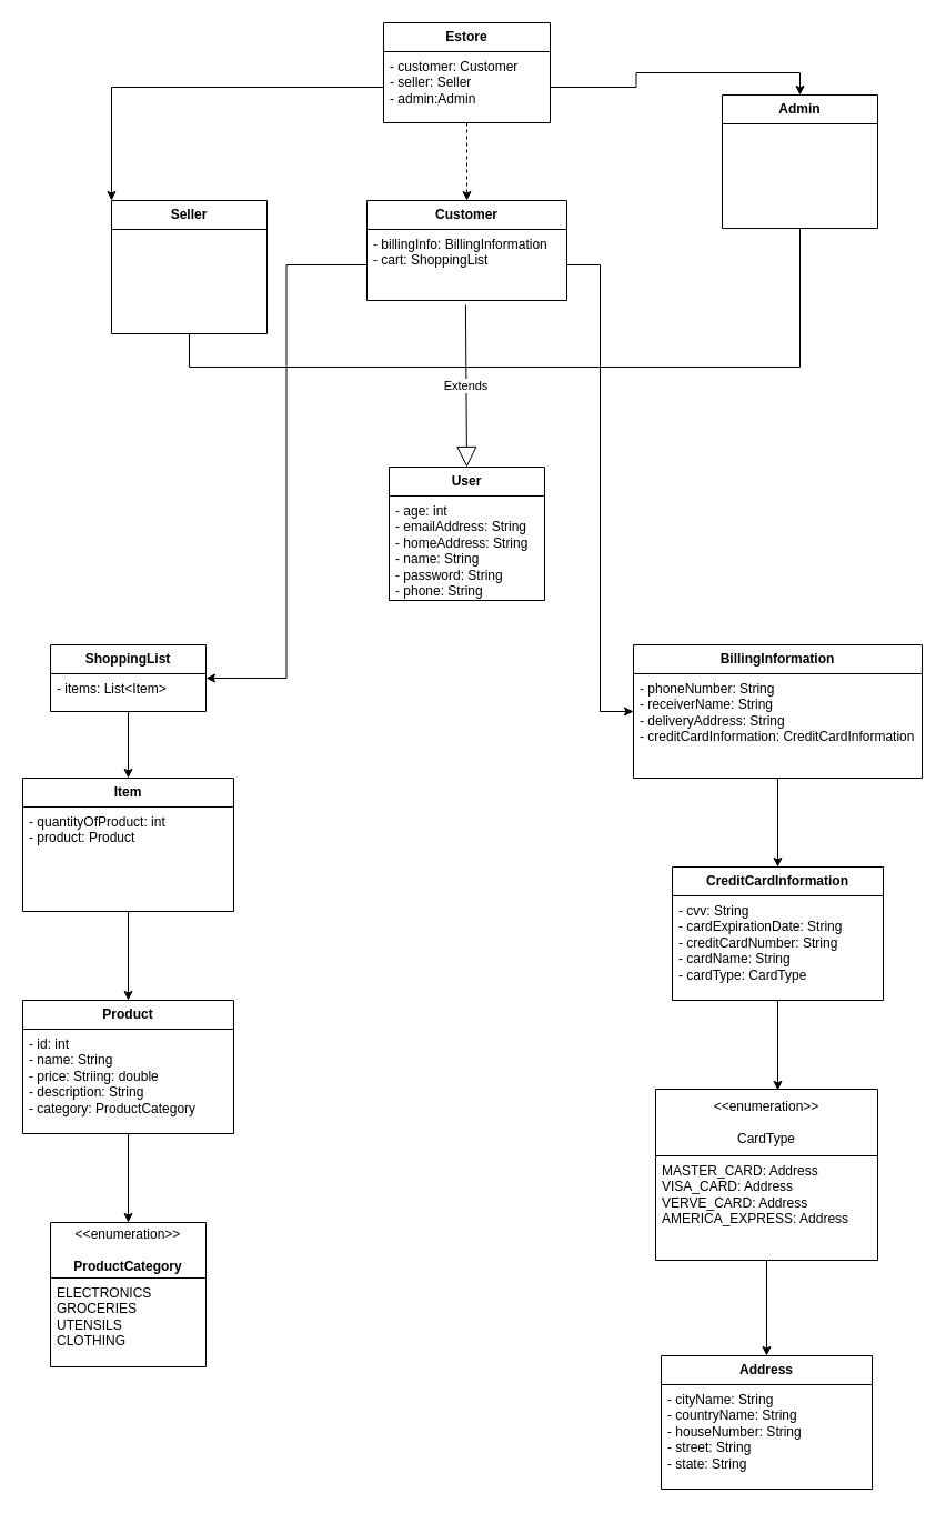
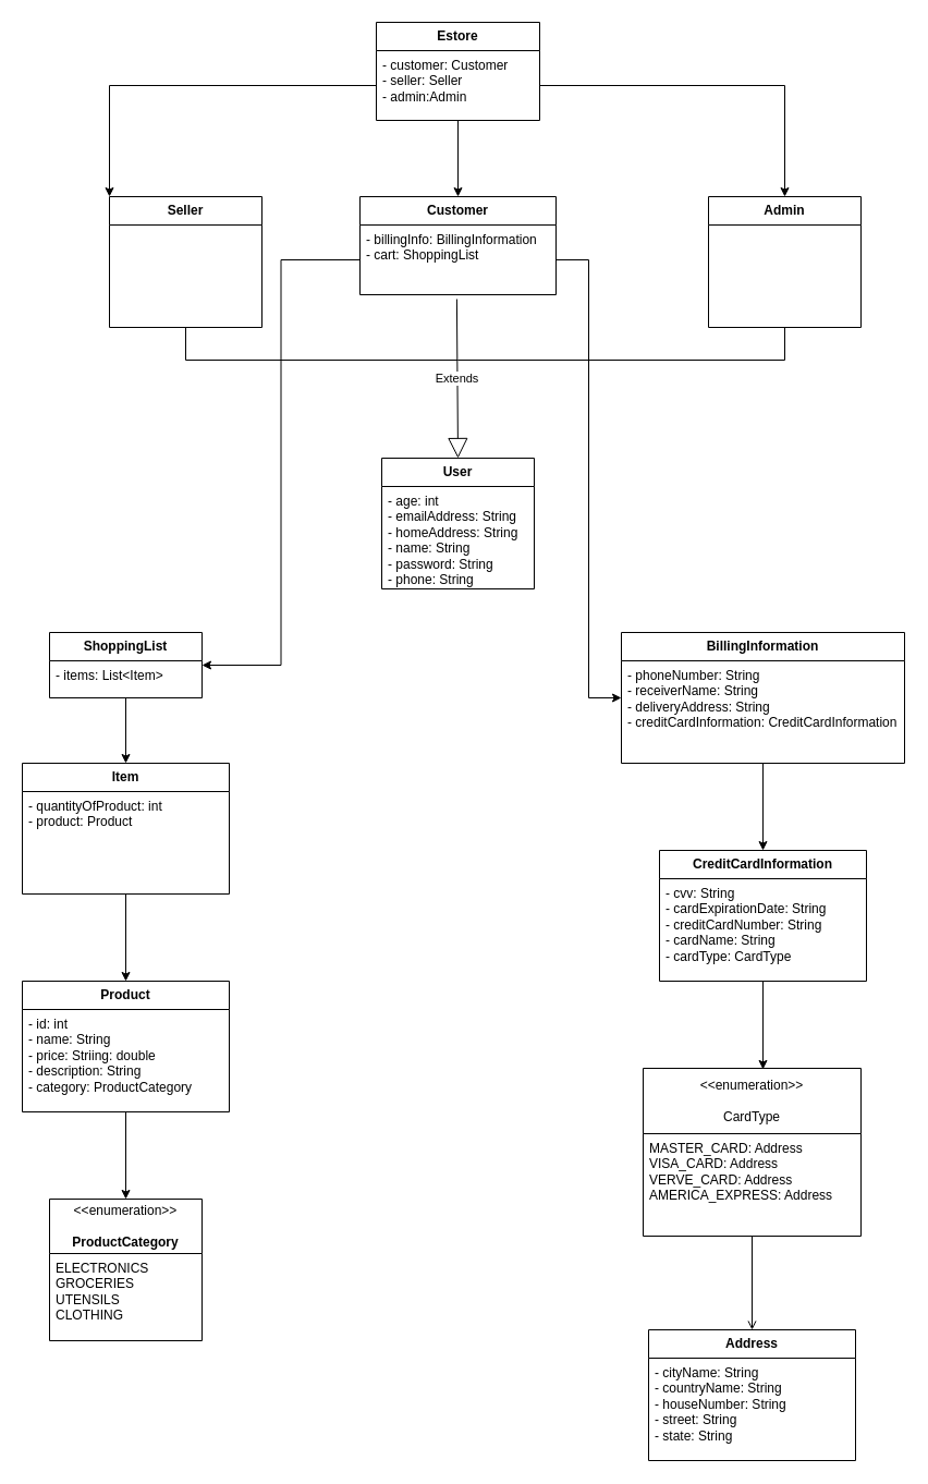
  <mxCell id="0" />
  <mxCell id="1" parent="0" />
- <mxCell id="2" style="edgeStyle=orthogonalEdgeStyle;rounded=0;orthogonalLoop=1;jettySize=auto;html=1;dashed=1;" edge="1" parent="1" source="3" target="7"><mxGeometry relative="1" as="geometry" /></mxCell>
+ <mxCell id="2" style="edgeStyle=orthogonalEdgeStyle;rounded=0;orthogonalLoop=1;jettySize=auto;html=1;" edge="1" parent="1" source="3" target="7"><mxGeometry relative="1" as="geometry" /></mxCell>
  <mxCell id="3" value="&lt;b&gt;Estore&lt;/b&gt;" style="swimlane;fontStyle=0;childLayout=stackLayout;horizontal=1;startSize=26;fillColor=none;horizontalStack=0;resizeParent=1;resizeParentMax=0;resizeLast=0;collapsible=1;marginBottom=0;whiteSpace=wrap;html=1;" parent="1" vertex="1"><mxGeometry x="345" width="150" height="90" as="geometry" y="20" /></mxCell>
  <mxCell id="4" value="- customer: Customer&lt;br&gt;- seller: Seller&lt;br&gt;- admin:Admin" style="text;strokeColor=none;fillColor=none;align=left;verticalAlign=top;spacingLeft=4;spacingRight=4;overflow=hidden;rotatable=0;points=[[0,0.5],[1,0.5]];portConstraint=eastwest;whiteSpace=wrap;html=1;" parent="3" vertex="1"><mxGeometry y="26" width="150" height="64" as="geometry" /></mxCell>
  <mxCell id="5" value="&lt;b&gt;User&lt;/b&gt;" style="swimlane;fontStyle=0;childLayout=stackLayout;horizontal=1;startSize=26;fillColor=none;horizontalStack=0;resizeParent=1;resizeParentMax=0;resizeLast=0;collapsible=1;marginBottom=0;whiteSpace=wrap;html=1;" parent="1" vertex="1"><mxGeometry x="350" y="420" width="140" height="120" as="geometry" /></mxCell>
  <mxCell id="6" value="- age: int&lt;br&gt;- emailAddress: String&lt;br&gt;- homeAddress: String&lt;br&gt;- name: String&lt;br&gt;- password: String&lt;br&gt;- phone: String&lt;div&gt;&lt;br&gt;&lt;/div&gt;" style="text;strokeColor=none;fillColor=none;align=left;verticalAlign=top;spacingLeft=4;spacingRight=4;overflow=hidden;rotatable=0;points=[[0,0.5],[1,0.5]];portConstraint=eastwest;whiteSpace=wrap;html=1;" parent="5" vertex="1"><mxGeometry y="26" width="140" height="94" as="geometry" /></mxCell>
  <mxCell id="7" value="&lt;b&gt;Customer&lt;/b&gt;" style="swimlane;fontStyle=0;childLayout=stackLayout;horizontal=1;startSize=26;fillColor=none;horizontalStack=0;resizeParent=1;resizeParentMax=0;resizeLast=0;collapsible=1;marginBottom=0;whiteSpace=wrap;html=1;" parent="1" vertex="1"><mxGeometry x="330" y="180" width="180" height="90" as="geometry" /></mxCell>
  <mxCell id="8" value="- billingInfo: BillingInformation&lt;br&gt;- cart: ShoppingList" style="text;strokeColor=none;fillColor=none;align=left;verticalAlign=top;spacingLeft=4;spacingRight=4;overflow=hidden;rotatable=0;points=[[0,0.5],[1,0.5]];portConstraint=eastwest;whiteSpace=wrap;html=1;" parent="7" vertex="1"><mxGeometry y="26" width="180" height="64" as="geometry" /></mxCell>
  <mxCell id="9" style="edgeStyle=orthogonalEdgeStyle;rounded=0;orthogonalLoop=1;jettySize=auto;html=1;entryX=0.5;entryY=0;entryDx=0;entryDy=0;" edge="1" parent="1" source="10" target="14"><mxGeometry relative="1" as="geometry" /></mxCell>
  <mxCell id="10" value="&lt;b&gt;ShoppingList&lt;/b&gt;" style="swimlane;fontStyle=0;childLayout=stackLayout;horizontal=1;startSize=26;fillColor=none;horizontalStack=0;resizeParent=1;resizeParentMax=0;resizeLast=0;collapsible=1;marginBottom=0;whiteSpace=wrap;html=1;" parent="1" vertex="1"><mxGeometry x="45" y="580" width="140" height="60" as="geometry" /></mxCell>
  <mxCell id="11" value="- items: List&amp;lt;Item&amp;gt;" style="text;strokeColor=none;fillColor=none;align=left;verticalAlign=top;spacingLeft=4;spacingRight=4;overflow=hidden;rotatable=0;points=[[0,0.5],[1,0.5]];portConstraint=eastwest;whiteSpace=wrap;html=1;" parent="10" vertex="1"><mxGeometry y="26" width="140" height="34" as="geometry" /></mxCell>
  <mxCell id="12" value="&lt;b&gt;Seller&lt;/b&gt;" style="swimlane;fontStyle=0;childLayout=stackLayout;horizontal=1;startSize=26;fillColor=none;horizontalStack=0;resizeParent=1;resizeParentMax=0;resizeLast=0;collapsible=1;marginBottom=0;whiteSpace=wrap;html=1;" parent="1" vertex="1"><mxGeometry x="100" y="180" width="140" height="120" as="geometry" /></mxCell>
  <mxCell id="13" style="edgeStyle=orthogonalEdgeStyle;rounded=0;orthogonalLoop=1;jettySize=auto;html=1;entryX=0.5;entryY=0;entryDx=0;entryDy=0;" edge="1" parent="1" source="14" target="17"><mxGeometry relative="1" as="geometry" /></mxCell>
  <mxCell id="14" value="&lt;b&gt;Item&lt;/b&gt;" style="swimlane;fontStyle=0;childLayout=stackLayout;horizontal=1;startSize=26;fillColor=none;horizontalStack=0;resizeParent=1;resizeParentMax=0;resizeLast=0;collapsible=1;marginBottom=0;whiteSpace=wrap;html=1;" parent="1" vertex="1"><mxGeometry y="700" width="190" height="120" as="geometry" x="20" /></mxCell>
  <mxCell id="15" value="- quantityOfProduct: int&lt;br&gt;- product: Product" style="text;strokeColor=none;fillColor=none;align=left;verticalAlign=top;spacingLeft=4;spacingRight=4;overflow=hidden;rotatable=0;points=[[0,0.5],[1,0.5]];portConstraint=eastwest;whiteSpace=wrap;html=1;" parent="14" vertex="1"><mxGeometry y="26" width="190" height="94" as="geometry" /></mxCell>
  <mxCell id="16" style="edgeStyle=orthogonalEdgeStyle;rounded=0;orthogonalLoop=1;jettySize=auto;html=1;entryX=0.5;entryY=0;entryDx=0;entryDy=0;" edge="1" parent="1" source="17" target="37"><mxGeometry relative="1" as="geometry" /></mxCell>
  <mxCell id="17" value="&lt;b&gt;Product&lt;/b&gt;" style="swimlane;fontStyle=0;childLayout=stackLayout;horizontal=1;startSize=26;fillColor=none;horizontalStack=0;resizeParent=1;resizeParentMax=0;resizeLast=0;collapsible=1;marginBottom=0;whiteSpace=wrap;html=1;" parent="1" vertex="1"><mxGeometry y="900" width="190" height="120" as="geometry" x="20" /></mxCell>
  <mxCell id="18" value="- id: int&lt;br&gt;- name: String&lt;br&gt;- price: Striing: double&lt;br&gt;- description: String&lt;br&gt;- category: ProductCategory" style="text;strokeColor=none;fillColor=none;align=left;verticalAlign=top;spacingLeft=4;spacingRight=4;overflow=hidden;rotatable=0;points=[[0,0.5],[1,0.5]];portConstraint=eastwest;whiteSpace=wrap;html=1;" parent="17" vertex="1"><mxGeometry y="26" width="190" height="94" as="geometry" /></mxCell>
  <mxCell id="19" style="edgeStyle=orthogonalEdgeStyle;rounded=0;orthogonalLoop=1;jettySize=auto;html=1;entryX=0.5;entryY=0;entryDx=0;entryDy=0;" edge="1" parent="1" source="20" target="22"><mxGeometry relative="1" as="geometry" /></mxCell>
  <mxCell id="20" value="&lt;b&gt;BillingInformation&lt;/b&gt;" style="swimlane;fontStyle=0;childLayout=stackLayout;horizontal=1;startSize=26;fillColor=none;horizontalStack=0;resizeParent=1;resizeParentMax=0;resizeLast=0;collapsible=1;marginBottom=0;whiteSpace=wrap;html=1;" parent="1" vertex="1"><mxGeometry x="570" y="580" width="260" height="120" as="geometry" /></mxCell>
  <mxCell id="21" value="- phoneNumber: String&lt;br&gt;- receiverName: String&lt;br&gt;- deliveryAddress: String&lt;br&gt;- creditCardInformation: CreditCardInformation" style="text;strokeColor=none;fillColor=none;align=left;verticalAlign=top;spacingLeft=4;spacingRight=4;overflow=hidden;rotatable=0;points=[[0,0.5],[1,0.5]];portConstraint=eastwest;whiteSpace=wrap;html=1;" parent="20" vertex="1"><mxGeometry y="26" width="260" height="94" as="geometry" /></mxCell>
  <mxCell id="22" value="&lt;b&gt;CreditCardInformation&lt;/b&gt;" style="swimlane;fontStyle=0;childLayout=stackLayout;horizontal=1;startSize=26;fillColor=none;horizontalStack=0;resizeParent=1;resizeParentMax=0;resizeLast=0;collapsible=1;marginBottom=0;whiteSpace=wrap;html=1;" parent="1" vertex="1"><mxGeometry x="605" y="780" width="190" height="120" as="geometry" /></mxCell>
  <mxCell id="23" value="- cvv: String&lt;br&gt;- cardExpirationDate: String&lt;br&gt;- creditCardNumber: String&lt;br&gt;- cardName: String&lt;br&gt;- cardType: CardType&amp;nbsp;" style="text;strokeColor=none;fillColor=none;align=left;verticalAlign=top;spacingLeft=4;spacingRight=4;overflow=hidden;rotatable=0;points=[[0,0.5],[1,0.5]];portConstraint=eastwest;whiteSpace=wrap;html=1;" parent="22" vertex="1"><mxGeometry y="26" width="190" height="94" as="geometry" /></mxCell>
- <mxCell id="24" style="edgeStyle=orthogonalEdgeStyle;rounded=0;orthogonalLoop=1;jettySize=auto;html=1;entryX=0.5;entryY=0;entryDx=0;entryDy=0;" edge="1" parent="1" source="25" target="27"><mxGeometry relative="1" as="geometry" /></mxCell>
+ <mxCell id="24" style="edgeStyle=orthogonalEdgeStyle;rounded=0;orthogonalLoop=1;jettySize=auto;html=1;entryX=0.5;entryY=0;entryDx=0;entryDy=0;endArrow=open;" edge="1" parent="1" source="25" target="27"><mxGeometry relative="1" as="geometry" /></mxCell>
  <mxCell id="25" value="&amp;lt;&amp;lt;enumeration&amp;gt;&amp;gt;&lt;br&gt;&lt;br&gt;CardType" style="swimlane;fontStyle=0;childLayout=stackLayout;horizontal=1;startSize=60;fillColor=none;horizontalStack=0;resizeParent=1;resizeParentMax=0;resizeLast=0;collapsible=1;marginBottom=0;whiteSpace=wrap;html=1;" parent="1" vertex="1"><mxGeometry x="590" y="980" width="200" height="154" as="geometry" /></mxCell>
  <mxCell id="26" value="MASTER_CARD: Address&lt;br&gt;VISA_CARD: Address&lt;br&gt;VERVE_CARD: Address&lt;br&gt;AMERICA_EXPRESS: Address" style="text;strokeColor=none;fillColor=none;align=left;verticalAlign=top;spacingLeft=4;spacingRight=4;overflow=hidden;rotatable=0;points=[[0,0.5],[1,0.5]];portConstraint=eastwest;whiteSpace=wrap;html=1;" parent="25" vertex="1"><mxGeometry y="60" width="200" height="94" as="geometry" /></mxCell>
  <mxCell id="27" value="&lt;b&gt;Address&lt;/b&gt;" style="swimlane;fontStyle=0;childLayout=stackLayout;horizontal=1;startSize=26;fillColor=none;horizontalStack=0;resizeParent=1;resizeParentMax=0;resizeLast=0;collapsible=1;marginBottom=0;whiteSpace=wrap;html=1;" parent="1" vertex="1"><mxGeometry x="595" y="1220" width="190" height="120" as="geometry" /></mxCell>
  <mxCell id="28" value="- cityName: String&lt;br&gt;- countryName: String&lt;br&gt;- houseNumber: String&lt;br&gt;- street: String&lt;br&gt;- state: String" style="text;strokeColor=none;fillColor=none;align=left;verticalAlign=top;spacingLeft=4;spacingRight=4;overflow=hidden;rotatable=0;points=[[0,0.5],[1,0.5]];portConstraint=eastwest;whiteSpace=wrap;html=1;" parent="27" vertex="1"><mxGeometry y="26" width="190" height="94" as="geometry" /></mxCell>
- <mxCell id="29" value="&lt;b&gt;Admin&lt;/b&gt;" style="swimlane;fontStyle=0;childLayout=stackLayout;horizontal=1;startSize=26;fillColor=none;horizontalStack=0;resizeParent=1;resizeParentMax=0;resizeLast=0;collapsible=1;marginBottom=0;whiteSpace=wrap;html=1;" parent="1" vertex="1"><mxGeometry x="650" y="85" width="140" height="120" as="geometry" /></mxCell>
+ <mxCell id="29" value="&lt;b&gt;Admin&lt;/b&gt;" style="swimlane;fontStyle=0;childLayout=stackLayout;horizontal=1;startSize=26;fillColor=none;horizontalStack=0;resizeParent=1;resizeParentMax=0;resizeLast=0;collapsible=1;marginBottom=0;whiteSpace=wrap;html=1;" parent="1" vertex="1"><mxGeometry x="650" y="180" width="140" height="120" as="geometry" /></mxCell>
  <mxCell id="30" style="edgeStyle=orthogonalEdgeStyle;rounded=0;orthogonalLoop=1;jettySize=auto;html=1;entryX=0;entryY=0;entryDx=0;entryDy=0;" edge="1" parent="1" source="4" target="12"><mxGeometry relative="1" as="geometry" /></mxCell>
  <mxCell id="31" style="edgeStyle=orthogonalEdgeStyle;rounded=0;orthogonalLoop=1;jettySize=auto;html=1;entryX=0.5;entryY=0;entryDx=0;entryDy=0;" edge="1" parent="1" source="4" target="29"><mxGeometry relative="1" as="geometry" /></mxCell>
  <mxCell id="32" value="Extends" style="endArrow=block;endSize=16;endFill=0;html=1;rounded=0;exitX=0.494;exitY=1.063;exitDx=0;exitDy=0;exitPerimeter=0;entryX=0.5;entryY=0;entryDx=0;entryDy=0;" edge="1" parent="1" source="8" target="5"><mxGeometry width="160" relative="1" as="geometry"><mxPoint x="350" y="320" as="sourcePoint" /><mxPoint x="510" y="320" as="targetPoint" /></mxGeometry></mxCell>
  <mxCell id="33" value="" style="endArrow=none;html=1;rounded=0;entryX=0.5;entryY=1;entryDx=0;entryDy=0;" edge="1" parent="1" target="12"><mxGeometry width="50" height="50" relative="1" as="geometry"><mxPoint x="420" y="330" as="sourcePoint" /><mxPoint x="180" y="340" as="targetPoint" /><Array as="points"><mxPoint x="170" y="330" /></Array></mxGeometry></mxCell>
  <mxCell id="34" value="" style="endArrow=none;html=1;rounded=0;entryX=0.5;entryY=1;entryDx=0;entryDy=0;" edge="1" parent="1" target="29"><mxGeometry width="50" height="50" relative="1" as="geometry"><mxPoint x="420" y="330" as="sourcePoint" /><mxPoint x="720" y="340" as="targetPoint" /><Array as="points"><mxPoint x="720" y="330" /></Array></mxGeometry></mxCell>
  <mxCell id="35" style="edgeStyle=orthogonalEdgeStyle;rounded=0;orthogonalLoop=1;jettySize=auto;html=1;entryX=1;entryY=0.5;entryDx=0;entryDy=0;" edge="1" parent="1" source="8" target="10"><mxGeometry relative="1" as="geometry" /></mxCell>
  <mxCell id="36" style="edgeStyle=orthogonalEdgeStyle;rounded=0;orthogonalLoop=1;jettySize=auto;html=1;entryX=0;entryY=0.5;entryDx=0;entryDy=0;" edge="1" parent="1" source="8" target="20"><mxGeometry relative="1" as="geometry" /></mxCell>
  <mxCell id="37" value="&amp;lt;&amp;lt;enumeration&amp;gt;&amp;gt;&lt;br&gt;&lt;br&gt;&lt;b&gt;ProductCategory&lt;/b&gt;" style="swimlane;fontStyle=0;childLayout=stackLayout;horizontal=1;startSize=50;fillColor=none;horizontalStack=0;resizeParent=1;resizeParentMax=0;resizeLast=0;collapsible=1;marginBottom=0;whiteSpace=wrap;html=1;" vertex="1" parent="1"><mxGeometry x="45" y="1100" width="140" height="130" as="geometry" /></mxCell>
  <mxCell id="38" value="ELECTRONICS&lt;br&gt;GROCERIES&lt;br&gt;UTENSILS&lt;br&gt;CLOTHING" style="text;strokeColor=none;fillColor=none;align=left;verticalAlign=top;spacingLeft=4;spacingRight=4;overflow=hidden;rotatable=0;points=[[0,0.5],[1,0.5]];portConstraint=eastwest;whiteSpace=wrap;html=1;" vertex="1" parent="37"><mxGeometry y="50" width="140" height="80" as="geometry" /></mxCell>
  <mxCell id="39" style="edgeStyle=orthogonalEdgeStyle;rounded=0;orthogonalLoop=1;jettySize=auto;html=1;entryX=0.55;entryY=0.006;entryDx=0;entryDy=0;entryPerimeter=0;" edge="1" parent="1" source="22" target="25"><mxGeometry relative="1" as="geometry" /></mxCell>
